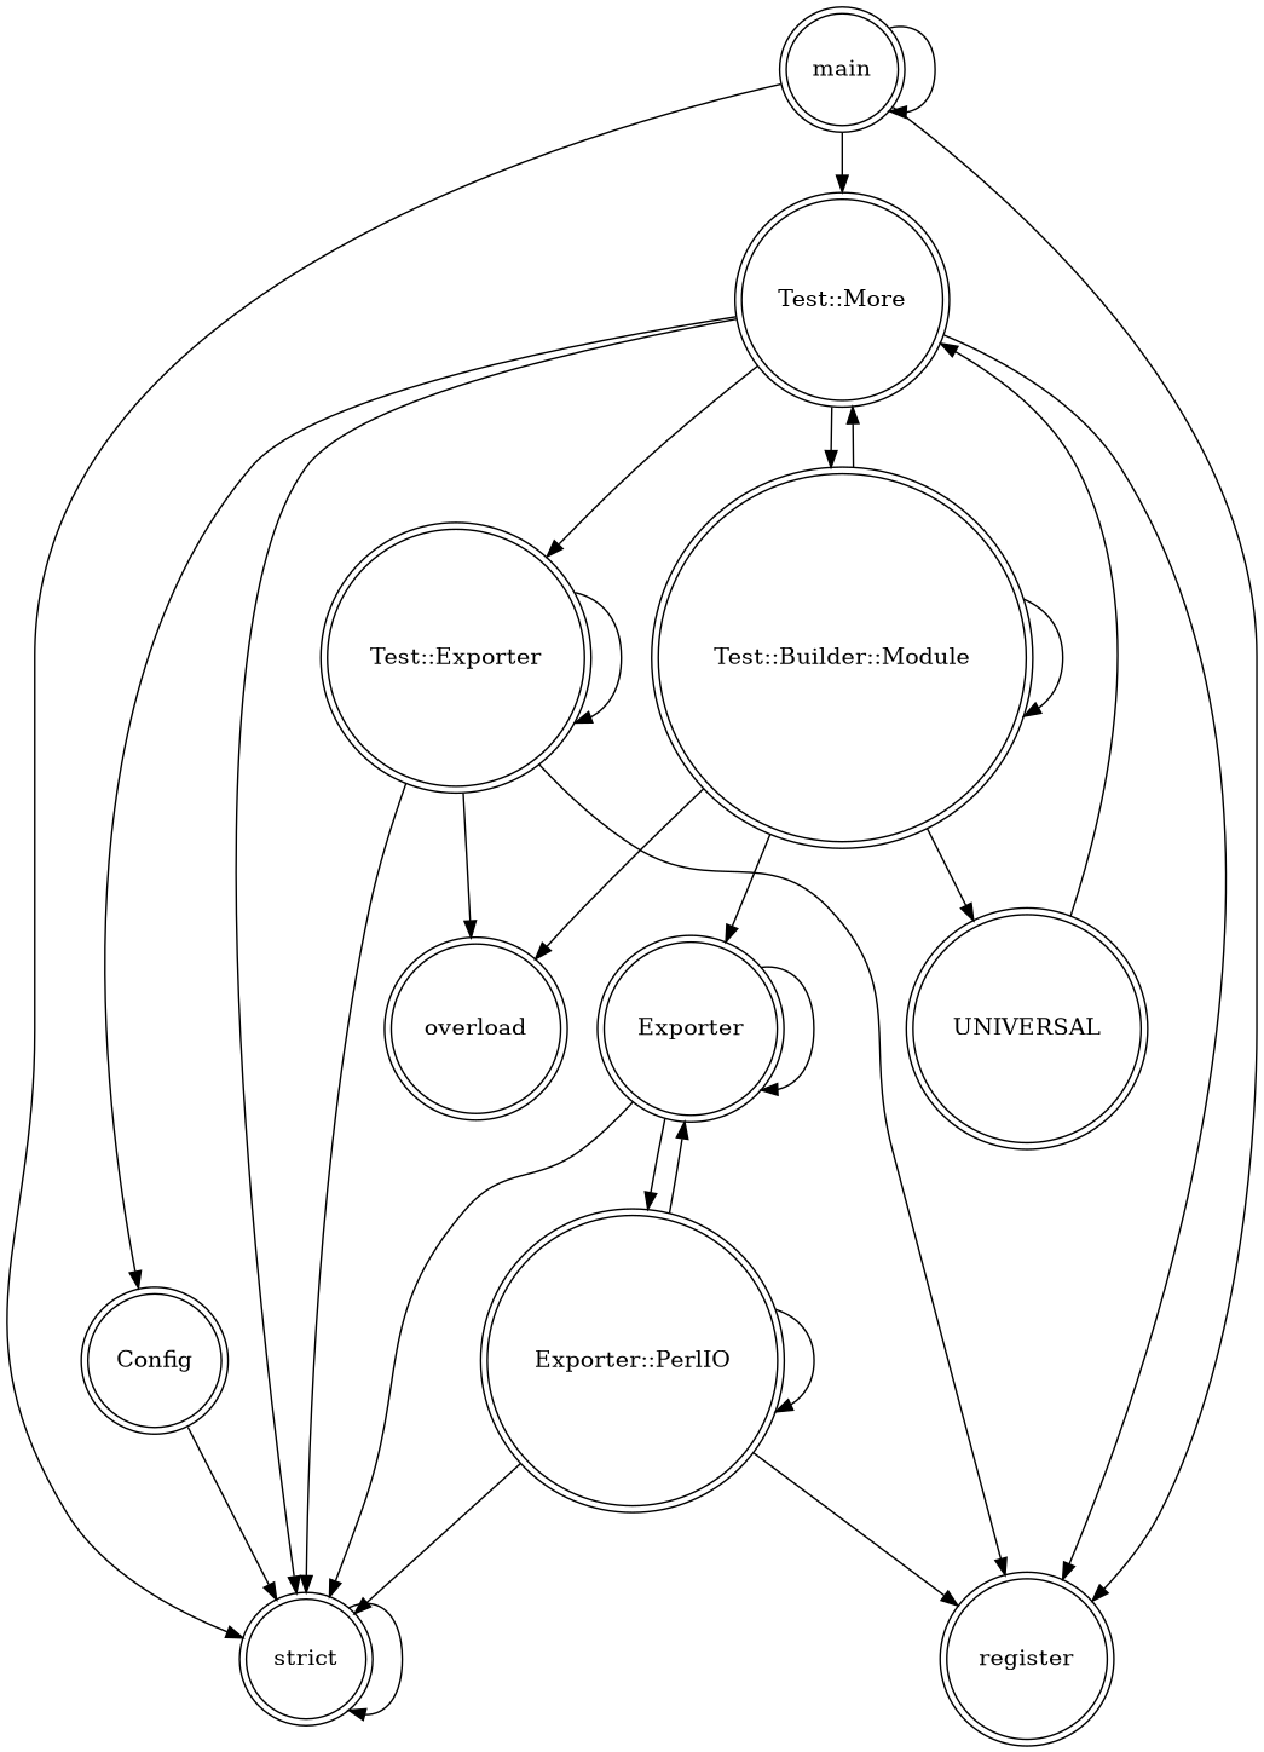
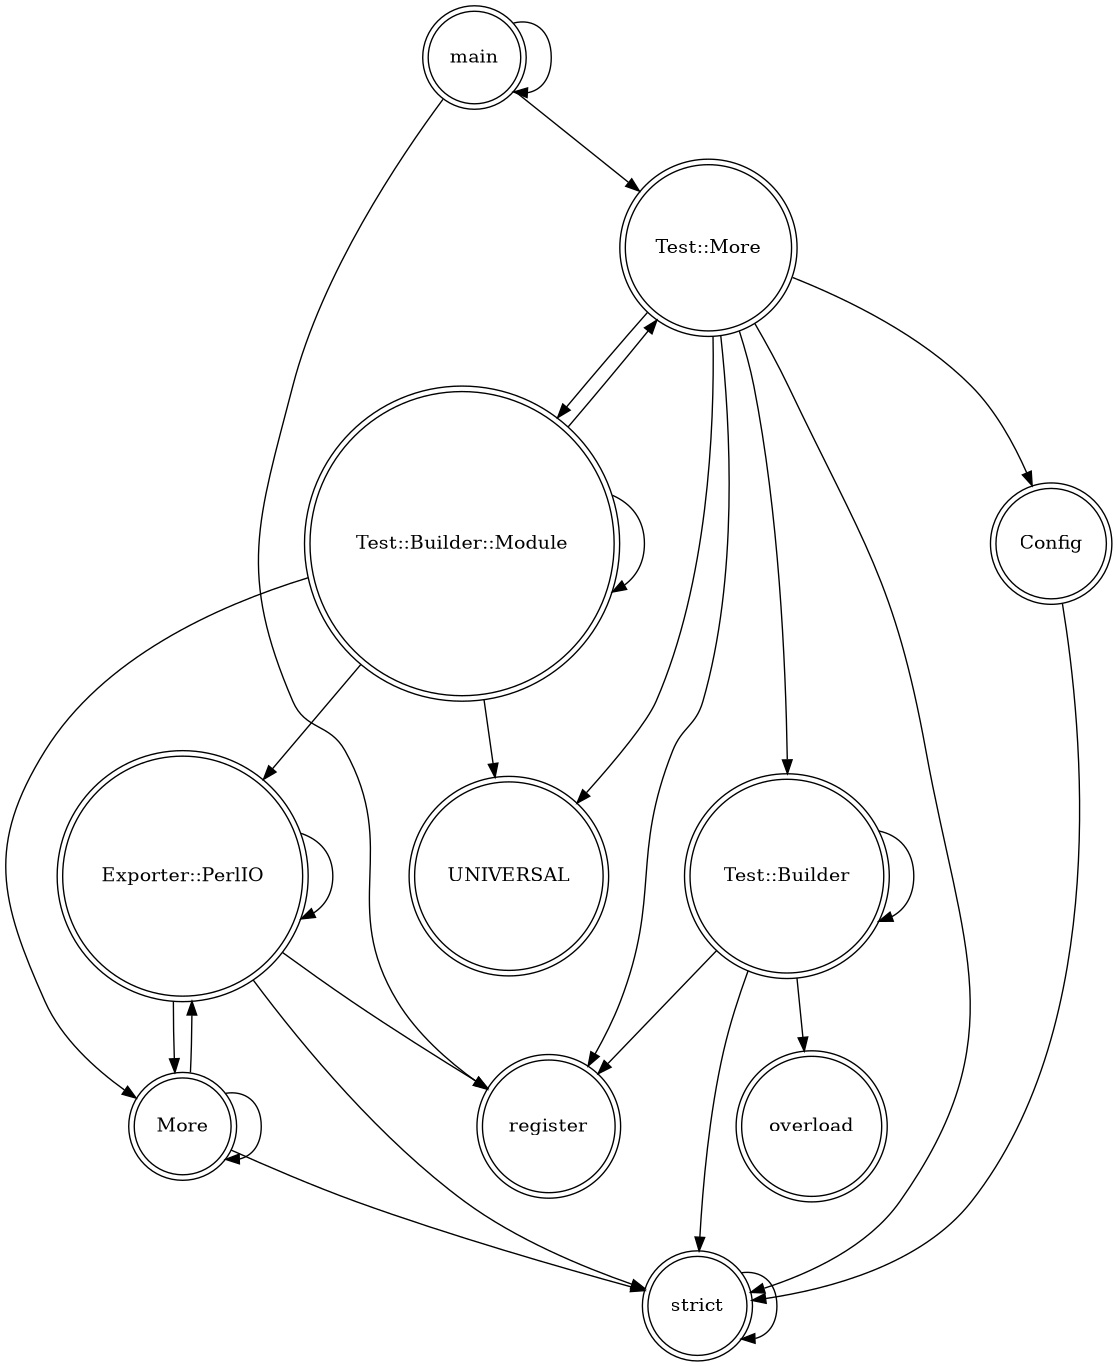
  digraph {
    node [shape=doublecircle]
-   "Test::Builder" [label="Test::Exporter"]
+   "Test::Builder"
    "strict"
    overload
    n4 [label=register]
    Config
    main
    "Test::More"
    "Test::Builder::Module"
    n9 [label="Exporter::PerlIO"]
-   Exporter
+   Exporter [label=More]
    UNIVERSAL
    "Test::Builder" -> "Test::Builder"
    "Test::Builder" -> "strict"
    "Test::Builder" -> overload
    "Test::Builder" -> n4
    "strict" -> "strict"
    Config -> "strict"
-   main -> "strict"
    main -> n4
    main -> main
    main -> "Test::More"
    "Test::More" -> "Test::Builder"
    "Test::More" -> "strict"
    "Test::More" -> n4
    "Test::More" -> Config
    "Test::More" -> "Test::Builder::Module"
-   UNIVERSAL -> "Test::More"
+   "Test::More" -> UNIVERSAL
    "Test::Builder::Module" -> "Test::More"
    "Test::Builder::Module" -> "Test::Builder::Module"
-   "Test::Builder::Module" -> overload
+   "Test::Builder::Module" -> n9
    "Test::Builder::Module" -> Exporter
    "Test::Builder::Module" -> UNIVERSAL
    n9 -> "strict"
    n9 -> n4
    n9 -> n9
    n9 -> Exporter
    Exporter -> "strict"
    Exporter -> n9
    Exporter -> Exporter
  }
